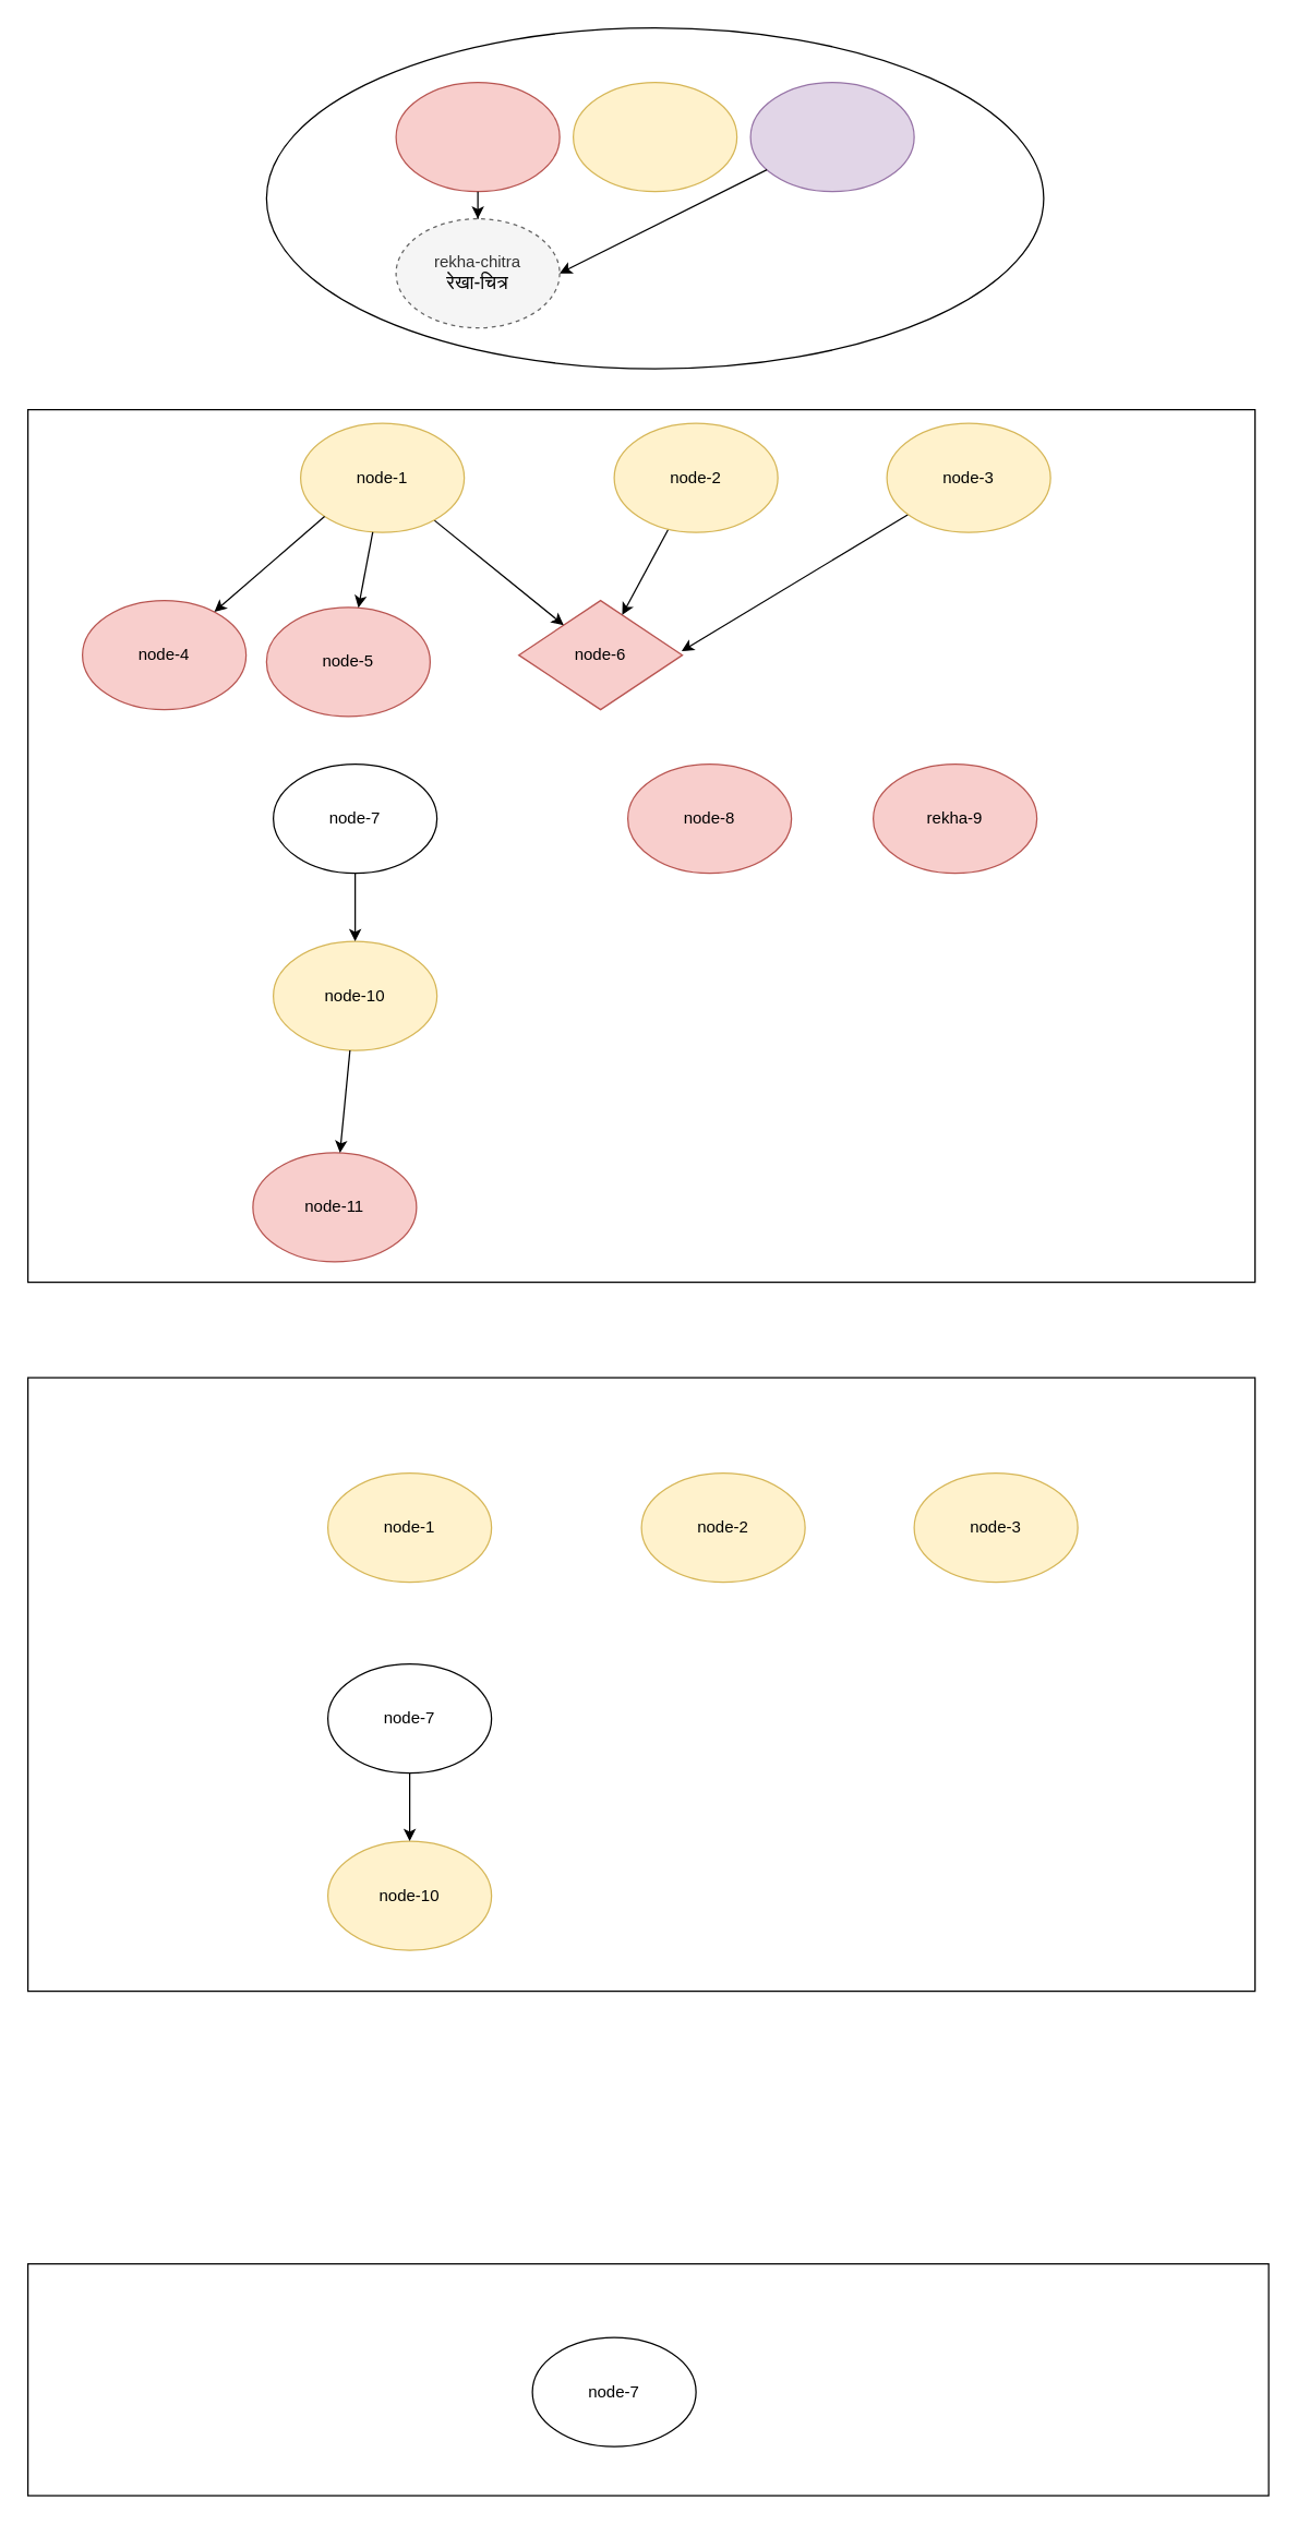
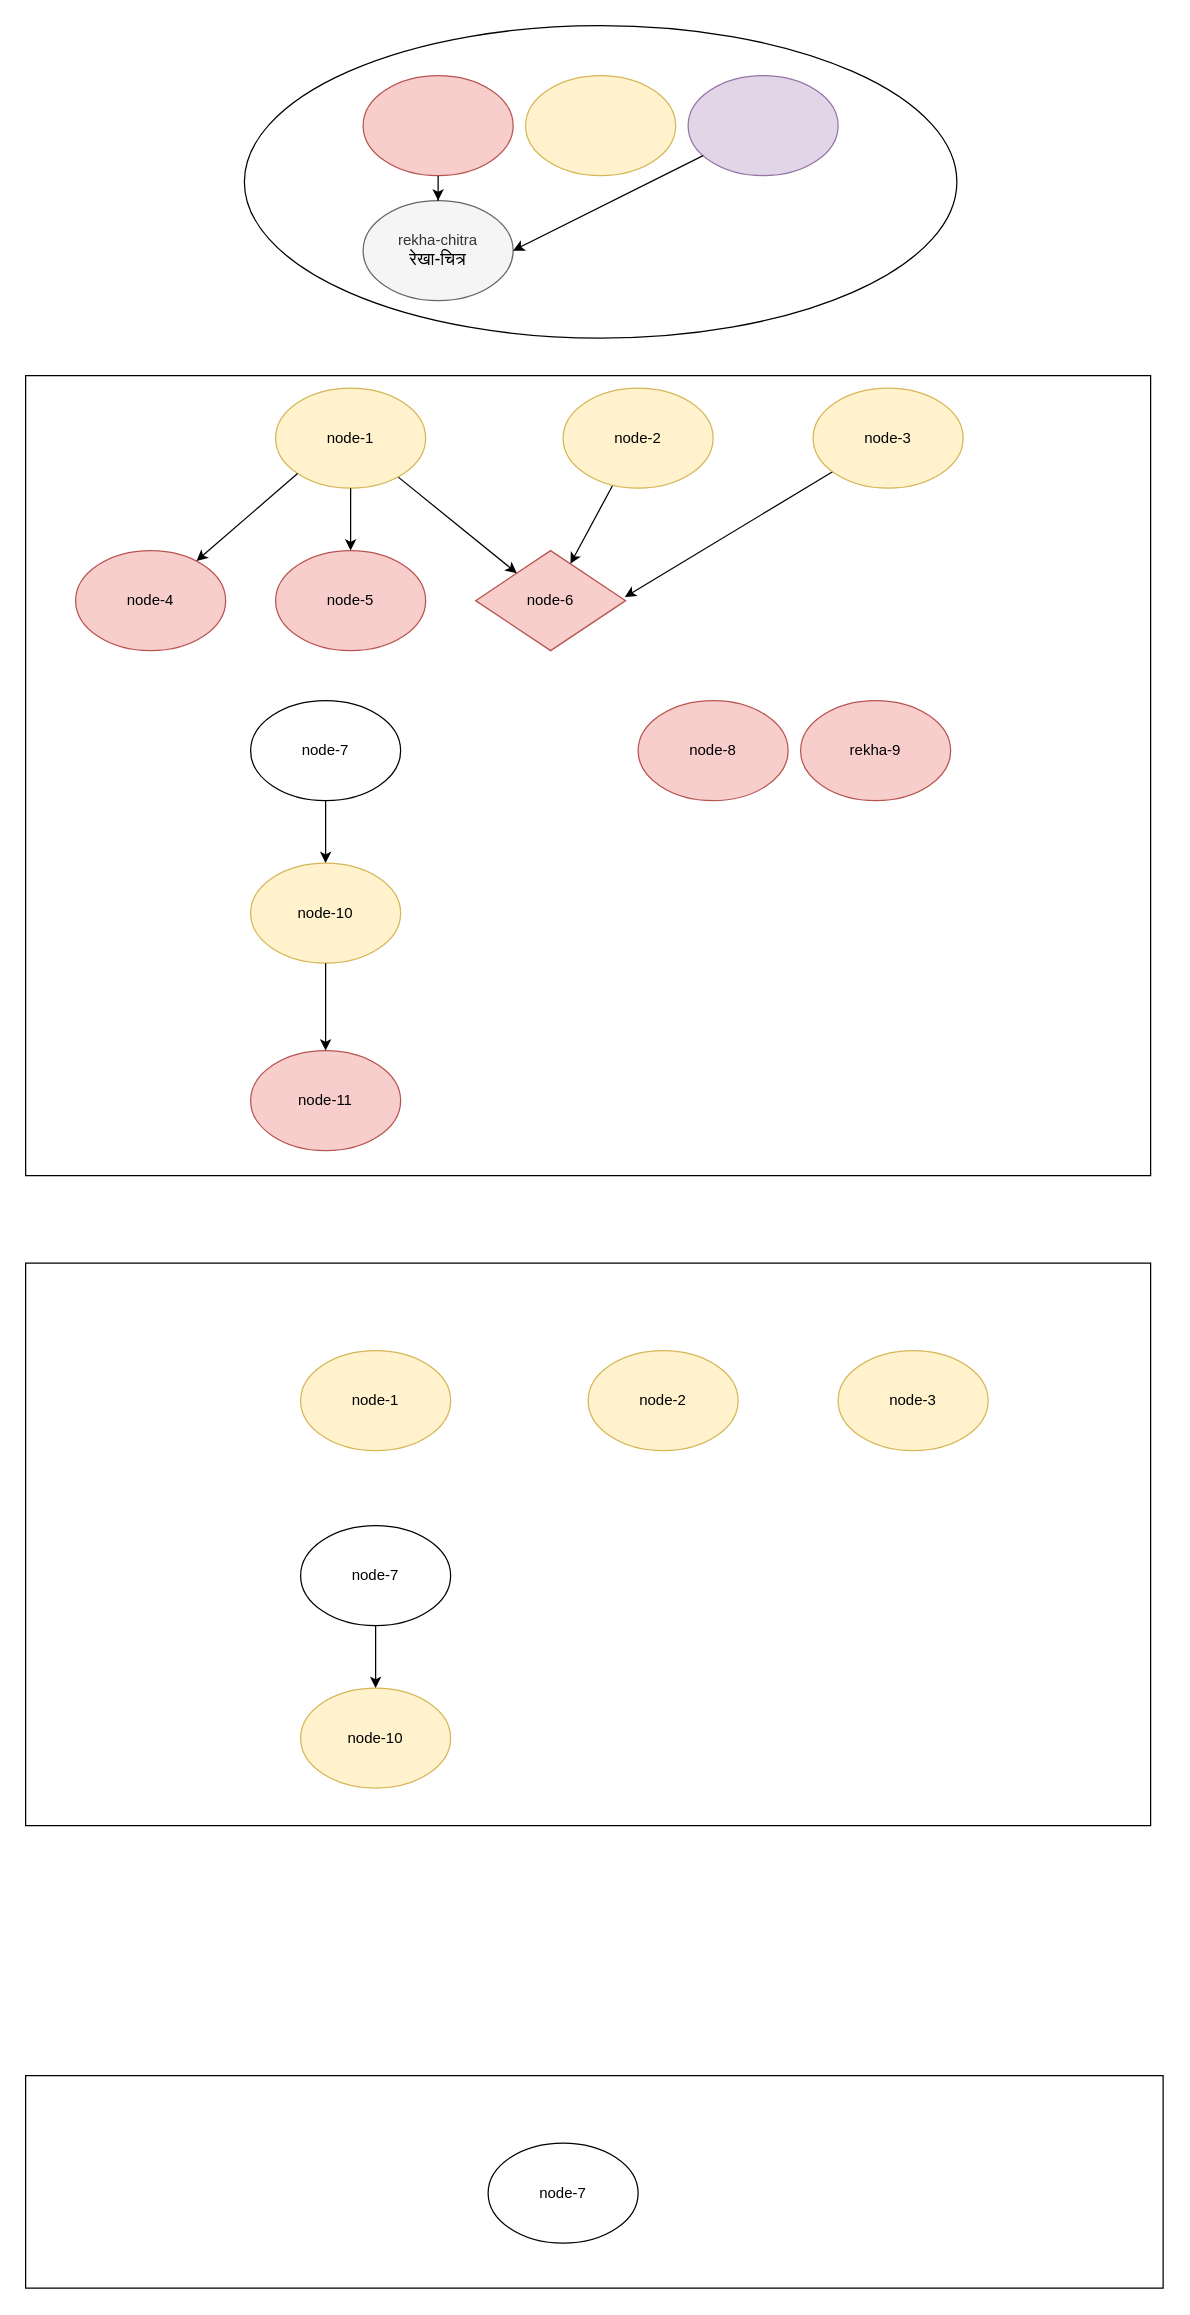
  <mxCell id="0" />
  <mxCell id="1" parent="0" />
  <mxCell id="2" value="" style="group" vertex="1" connectable="0" parent="1"><mxGeometry x="20" y="300" width="900" height="640" as="geometry" /></mxCell>
  <mxCell id="3" value="" style="rounded=0;whiteSpace=wrap;html=1;" vertex="1" parent="2"><mxGeometry width="900" height="640" as="geometry" /></mxCell>
  <mxCell id="4" value="node-6" style="rhombus;whiteSpace=wrap;html=1;fillColor=#f8cecc;strokeColor=#b85450;" parent="2" vertex="1"><mxGeometry x="360" y="140" width="120" height="80" as="geometry" /></mxCell>
  <mxCell id="5" style="rounded=0;orthogonalLoop=1;jettySize=auto;html=1;" parent="2" source="6" target="4" edge="1"><mxGeometry relative="1" as="geometry" /></mxCell>
  <mxCell id="6" value="node-1" style="ellipse;whiteSpace=wrap;html=1;fillColor=#fff2cc;strokeColor=#d6b656;" parent="2" vertex="1"><mxGeometry x="200" y="10" width="120" height="80" as="geometry" /></mxCell>
- <mxCell id="7" value="node-5" style="ellipse;whiteSpace=wrap;html=1;fillColor=#f8cecc;strokeColor=#b85450;" parent="2" vertex="1"><mxGeometry x="175" y="145" width="120" height="80" as="geometry" /></mxCell>
+ <mxCell id="7" value="node-5" style="ellipse;whiteSpace=wrap;html=1;fillColor=#f8cecc;strokeColor=#b85450;" parent="2" vertex="1"><mxGeometry x="200" y="140" width="120" height="80" as="geometry" /></mxCell>
  <mxCell id="8" style="rounded=0;orthogonalLoop=1;jettySize=auto;html=1;" parent="2" source="6" target="7" edge="1"><mxGeometry relative="1" as="geometry" /></mxCell>
  <mxCell id="9" value="node-4" style="ellipse;whiteSpace=wrap;html=1;fillColor=#f8cecc;strokeColor=#b85450;" parent="2" vertex="1"><mxGeometry x="40" y="140" width="120" height="80" as="geometry" /></mxCell>
  <mxCell id="10" style="rounded=0;orthogonalLoop=1;jettySize=auto;html=1;exitX=0;exitY=1;exitDx=0;exitDy=0;" parent="2" source="6" target="9" edge="1"><mxGeometry relative="1" as="geometry" /></mxCell>
  <mxCell id="11" value="node-7" style="ellipse;whiteSpace=wrap;html=1;" parent="2" vertex="1"><mxGeometry x="180" y="260" width="120" height="80" as="geometry" /></mxCell>
  <mxCell id="12" style="rounded=0;orthogonalLoop=1;jettySize=auto;html=1;entryX=0.995;entryY=0.465;entryDx=0;entryDy=0;entryPerimeter=0;" parent="2" source="13" target="4" edge="1"><mxGeometry relative="1" as="geometry" /></mxCell>
  <mxCell id="13" value="node-3" style="ellipse;whiteSpace=wrap;html=1;fillColor=#fff2cc;strokeColor=#d6b656;" parent="2" vertex="1"><mxGeometry x="630" y="10" width="120" height="80" as="geometry" /></mxCell>
- <mxCell id="14" value="node-8" style="ellipse;whiteSpace=wrap;html=1;fillColor=#f8cecc;strokeColor=#b85450;" parent="2" vertex="1"><mxGeometry x="440" y="260" width="120" height="80" as="geometry" /></mxCell>
+ <mxCell id="14" value="node-8" style="ellipse;whiteSpace=wrap;html=1;fillColor=#f8cecc;strokeColor=#b85450;" parent="2" vertex="1"><mxGeometry x="490" y="260" width="120" height="80" as="geometry" /></mxCell>
  <mxCell id="15" value="node-10" style="ellipse;whiteSpace=wrap;html=1;fillColor=#fff2cc;strokeColor=#d6b656;" parent="2" vertex="1"><mxGeometry x="180" y="390" width="120" height="80" as="geometry" /></mxCell>
  <mxCell id="16" style="rounded=0;orthogonalLoop=1;jettySize=auto;html=1;" parent="2" source="11" target="15" edge="1"><mxGeometry relative="1" as="geometry" /></mxCell>
  <mxCell id="17" style="rounded=0;orthogonalLoop=1;jettySize=auto;html=1;" parent="2" source="18" target="4" edge="1"><mxGeometry relative="1" as="geometry" /></mxCell>
  <mxCell id="18" value="node-2" style="ellipse;whiteSpace=wrap;html=1;fillColor=#fff2cc;strokeColor=#d6b656;" parent="2" vertex="1"><mxGeometry x="430" y="10" width="120" height="80" as="geometry" /></mxCell>
  <mxCell id="19" value="rekha-9" style="ellipse;whiteSpace=wrap;html=1;fillColor=#f8cecc;strokeColor=#b85450;" parent="2" vertex="1"><mxGeometry x="620" y="260" width="120" height="80" as="geometry" /></mxCell>
- <mxCell id="20" value="node-11" style="ellipse;whiteSpace=wrap;html=1;fillColor=#f8cecc;strokeColor=#b85450;" parent="2" vertex="1"><mxGeometry x="165" y="545" width="120" height="80" as="geometry" /></mxCell>
+ <mxCell id="20" value="node-11" style="ellipse;whiteSpace=wrap;html=1;fillColor=#f8cecc;strokeColor=#b85450;" parent="2" vertex="1"><mxGeometry x="180" y="540" width="120" height="80" as="geometry" /></mxCell>
  <mxCell id="21" style="rounded=0;orthogonalLoop=1;jettySize=auto;html=1;" parent="2" source="15" target="20" edge="1"><mxGeometry relative="1" as="geometry" /></mxCell>
  <mxCell id="22" value="" style="group" vertex="1" connectable="0" parent="1"><mxGeometry x="20" y="1010" width="900" height="450" as="geometry" /></mxCell>
  <mxCell id="23" value="" style="rounded=0;whiteSpace=wrap;html=1;" vertex="1" parent="22"><mxGeometry width="900" height="450" as="geometry" /></mxCell>
  <mxCell id="24" value="node-1" style="ellipse;whiteSpace=wrap;html=1;fillColor=#fff2cc;strokeColor=#d6b656;" vertex="1" parent="22"><mxGeometry x="220" y="70" width="120" height="80" as="geometry" /></mxCell>
  <mxCell id="25" value="node-7" style="ellipse;whiteSpace=wrap;html=1;" vertex="1" parent="22"><mxGeometry x="220" y="210" width="120" height="80" as="geometry" /></mxCell>
  <mxCell id="26" value="node-3" style="ellipse;whiteSpace=wrap;html=1;fillColor=#fff2cc;strokeColor=#d6b656;" vertex="1" parent="22"><mxGeometry x="650" y="70" width="120" height="80" as="geometry" /></mxCell>
  <mxCell id="27" value="node-10" style="ellipse;whiteSpace=wrap;html=1;fillColor=#fff2cc;strokeColor=#d6b656;" vertex="1" parent="22"><mxGeometry x="220" y="340" width="120" height="80" as="geometry" /></mxCell>
  <mxCell id="28" style="rounded=0;orthogonalLoop=1;jettySize=auto;html=1;" edge="1" parent="22" source="25" target="27"><mxGeometry relative="1" as="geometry" /></mxCell>
  <mxCell id="29" value="node-2" style="ellipse;whiteSpace=wrap;html=1;fillColor=#fff2cc;strokeColor=#d6b656;" vertex="1" parent="22"><mxGeometry x="450" y="70" width="120" height="80" as="geometry" /></mxCell>
  <mxCell id="30" value="" style="group" vertex="1" connectable="0" parent="1"><mxGeometry x="20" y="1660" width="910" height="170" as="geometry" /></mxCell>
  <mxCell id="31" value="" style="rounded=0;whiteSpace=wrap;html=1;" vertex="1" parent="30"><mxGeometry width="910" height="170" as="geometry" /></mxCell>
  <mxCell id="32" value="node-7" style="ellipse;whiteSpace=wrap;html=1;" vertex="1" parent="30"><mxGeometry x="370" y="54" width="120" height="80" as="geometry" /></mxCell>
  <mxCell id="33" value="" style="group" vertex="1" connectable="0" parent="1"><mxGeometry x="195" y="20" width="585" height="250" as="geometry" /></mxCell>
  <mxCell id="34" value="" style="ellipse;whiteSpace=wrap;html=1;" vertex="1" parent="33"><mxGeometry width="570" height="250" as="geometry" /></mxCell>
  <mxCell id="35" value="" style="group" vertex="1" connectable="0" parent="33"><mxGeometry x="95" y="40" width="490" height="210" as="geometry" /></mxCell>
  <mxCell id="36" value="" style="ellipse;whiteSpace=wrap;html=1;fillColor=#f8cecc;strokeColor=#b85450;" vertex="1" parent="35"><mxGeometry width="120" height="80" as="geometry" /></mxCell>
  <mxCell id="37" value="" style="ellipse;whiteSpace=wrap;html=1;fillColor=#fff2cc;strokeColor=#d6b656;" vertex="1" parent="35"><mxGeometry x="130" width="120" height="80" as="geometry" /></mxCell>
  <mxCell id="38" value="" style="ellipse;whiteSpace=wrap;html=1;fillColor=#e1d5e7;strokeColor=#9673a6;" vertex="1" parent="35"><mxGeometry x="260" width="120" height="80" as="geometry" /></mxCell>
- <mxCell id="39" value="rekha-chitra&lt;br style=&quot;border-color: var(--border-color); color: rgb(0, 0, 0); font-size: 14px;&quot;&gt;&lt;span style=&quot;color: rgb(0, 0, 0); font-size: 14px;&quot;&gt;रेखा-चित्र&lt;/span&gt;" style="ellipse;whiteSpace=wrap;html=1;fillColor=#f5f5f5;fontColor=#333333;strokeColor=#666666;dashed=1;" vertex="1" parent="35"><mxGeometry y="100" width="120" height="80" as="geometry" /></mxCell>
+ <mxCell id="39" value="rekha-chitra&lt;br style=&quot;border-color: var(--border-color); color: rgb(0, 0, 0); font-size: 14px;&quot;&gt;&lt;span style=&quot;color: rgb(0, 0, 0); font-size: 14px;&quot;&gt;रेखा-चित्र&lt;/span&gt;" style="ellipse;whiteSpace=wrap;html=1;fillColor=#f5f5f5;fontColor=#333333;strokeColor=#666666;" vertex="1" parent="35"><mxGeometry y="100" width="120" height="80" as="geometry" /></mxCell>
  <mxCell id="40" style="edgeStyle=orthogonalEdgeStyle;rounded=0;orthogonalLoop=1;jettySize=auto;html=1;entryX=0.5;entryY=0;entryDx=0;entryDy=0;" edge="1" parent="35" source="36" target="39"><mxGeometry relative="1" as="geometry" /></mxCell>
  <mxCell id="41" style="rounded=0;orthogonalLoop=1;jettySize=auto;html=1;entryX=1;entryY=0.5;entryDx=0;entryDy=0;" edge="1" parent="35" source="38" target="39"><mxGeometry relative="1" as="geometry" /></mxCell>
